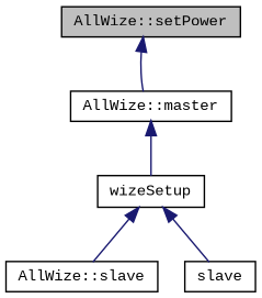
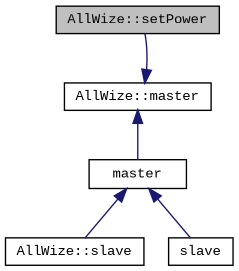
  digraph {
    fontname="Liberation Mono"
    rankdir=TB
    node [color=black fillcolor=white fontname="Liberation Mono" fontsize=10 shape=record style=filled]
    edge [color=midnightblue dir=back fontname="Liberation Mono" fontsize=10 labelfontname=Helvetica labelfontsize=10 style=solid]
    n1 [fillcolor=grey75 fontcolor=black height=0.2 label="AllWize::setPower" width=0.4]
    n2 [height=0.2 label="AllWize::master" width=0.4]
-   n3 [height=0.2 label=wizeSetup width=0.4]
+   n3 [height=0.2 label=master width=0.4]
    n4 [height=0.2 label="AllWize::slave" width=0.4]
    n5 [height=0.2 label=slave width=0.4]
-   n1 -> n2
+   n2 -> n1
    n2 -> n3
    n3 -> n4
    n3 -> n5
  }
